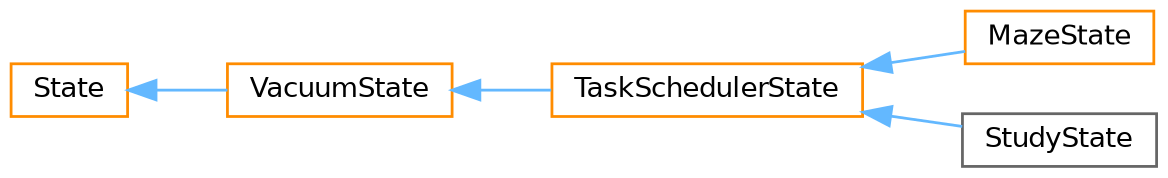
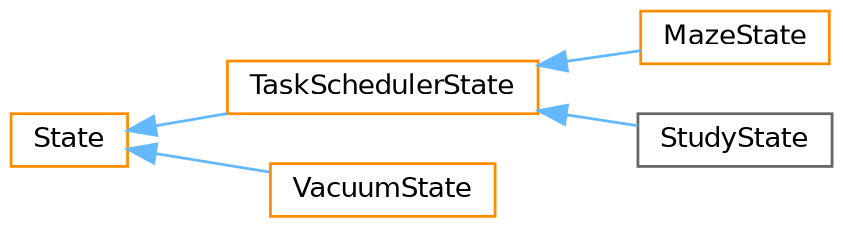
  digraph {
    rankdir=LR
    node [color=darkorange fillcolor=white fontname=Helvetica fontsize=10 shape=box style=filled]
    edge [color=steelblue1 dir=back fontname=Helvetica fontsize=10 labelfontname=Helvetica labelfontsize=10 style=solid]
    n1 [height=0.2 label=State width=0.4]
    n2 [height=0.2 label=TaskSchedulerState width=0.4]
    n3 [height=0.2 label=VacuumState width=0.4]
    n4 [height=0.2 label=MazeState width=0.4]
    n5 [color=gray40 height=0.2 label=StudyState width=0.4]
-   n3 -> n2
+   n1 -> n2
    n1 -> n3
    n2 -> n4
    n2 -> n5
  }
